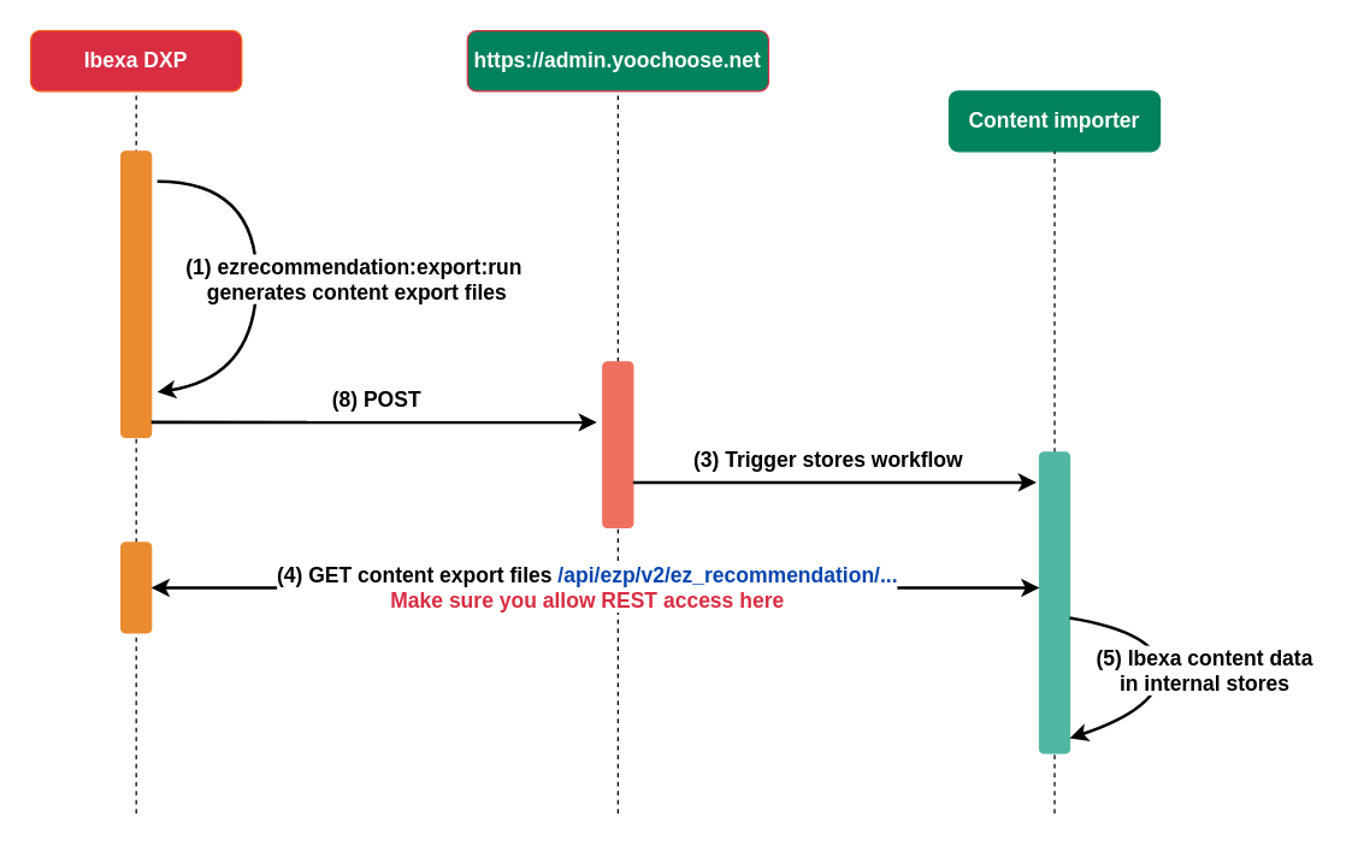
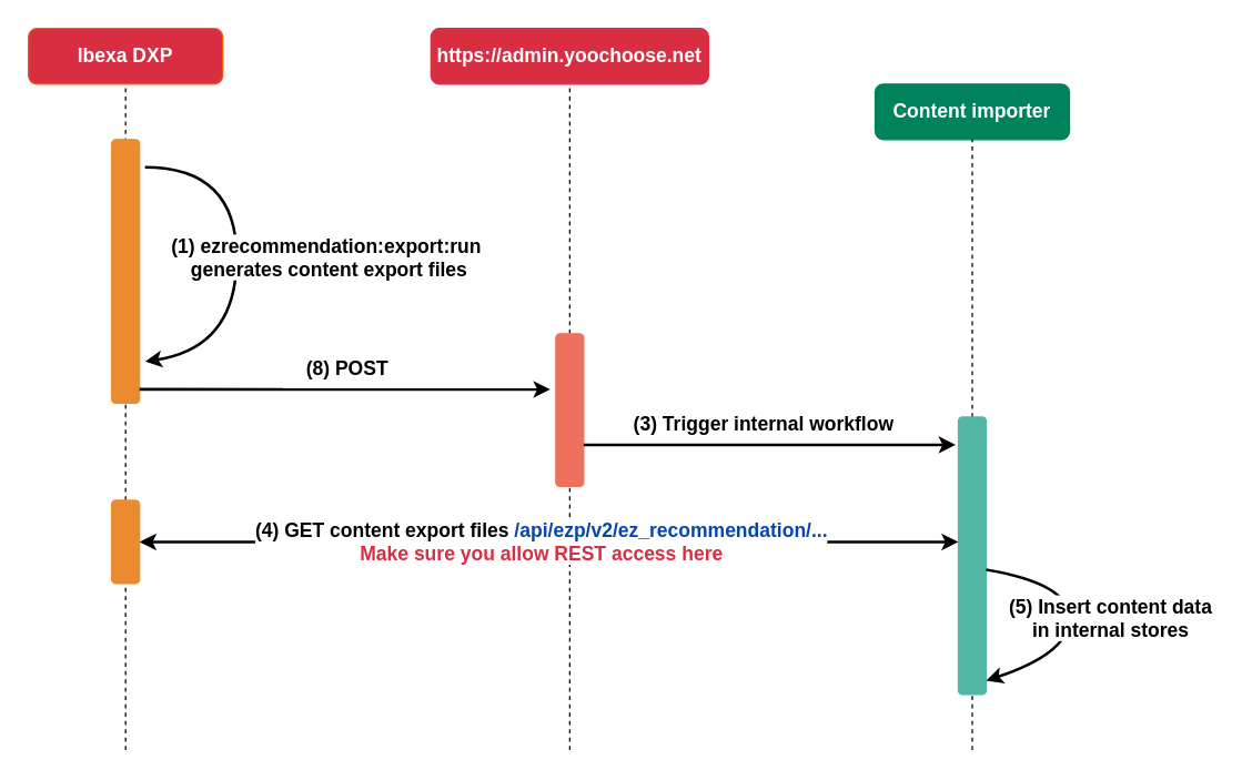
  <mxCell id="0" />
  <mxCell id="1" parent="0" />
  <mxCell id="2" value="Ibexa DXP" style="rounded=1;whiteSpace=wrap;html=1;fontSize=14;fontStyle=1;fillColor=#d92d42;strokeColor=#f15a10;fontColor=#FFFFFF;" parent="1" vertex="1"><mxGeometry x="20" y="20" width="140" height="40" as="geometry" /></mxCell>
- <mxCell id="3" value="&lt;font style=&quot;font-size: 14px&quot;&gt;https://admin.yoochoose.net&lt;/font&gt;" style="rounded=1;whiteSpace=wrap;html=1;fontSize=14;fontStyle=1;fillColor=#00825c;strokeColor=#d92d42;fontColor=#FFFFFF;" parent="1" vertex="1"><mxGeometry x="310" y="20" width="200" height="40" as="geometry" /></mxCell>
+ <mxCell id="3" value="&lt;font style=&quot;font-size: 14px&quot;&gt;https://admin.yoochoose.net&lt;/font&gt;" style="rounded=1;whiteSpace=wrap;html=1;fontSize=14;fontStyle=1;fillColor=#d92d42;strokeColor=#d92d42;fontColor=#FFFFFF;" parent="1" vertex="1"><mxGeometry x="310" y="20" width="200" height="40" as="geometry" /></mxCell>
  <mxCell id="4" value="Content importer" style="rounded=1;whiteSpace=wrap;html=1;fontSize=14;fontStyle=1;fillColor=#00825c;strokeColor=#00825c;fontColor=#FFFFFF;" parent="1" vertex="1"><mxGeometry x="630" y="60" width="140" height="40" as="geometry" /></mxCell>
  <mxCell id="5" value="" style="endArrow=none;dashed=1;html=1;" parent="1" source="16" edge="1"><mxGeometry width="50" height="50" relative="1" as="geometry"><mxPoint x="90" y="540" as="sourcePoint" /><mxPoint x="90" y="60" as="targetPoint" /></mxGeometry></mxCell>
  <mxCell id="6" value="" style="endArrow=none;dashed=1;html=1;" parent="1" source="11" edge="1"><mxGeometry width="50" height="50" relative="1" as="geometry"><mxPoint x="410" y="540" as="sourcePoint" /><mxPoint x="410" y="60" as="targetPoint" /></mxGeometry></mxCell>
  <mxCell id="7" value="" style="endArrow=none;dashed=1;html=1;entryX=0.5;entryY=1;" parent="1" source="13" target="4" edge="1"><mxGeometry width="50" height="50" relative="1" as="geometry"><mxPoint x="700" y="540" as="sourcePoint" /><mxPoint x="700" y="60" as="targetPoint" /><Array as="points"><mxPoint x="700" y="180" /></Array></mxGeometry></mxCell>
  <mxCell id="8" value="" style="rounded=1;whiteSpace=wrap;html=1;fillColor=#e98b2e;strokeColor=#e98b2e;" parent="1" vertex="1"><mxGeometry x="80" y="100" width="20" height="190" as="geometry" /></mxCell>
  <mxCell id="9" value="" style="curved=1;endArrow=classic;html=1;entryX=1.2;entryY=0.842;entryPerimeter=0;strokeWidth=2;" parent="1" target="8" edge="1"><mxGeometry width="50" height="50" relative="1" as="geometry"><mxPoint x="104" y="120" as="sourcePoint" /><mxPoint x="150" y="60" as="targetPoint" /><Array as="points"><mxPoint x="170" y="120" /><mxPoint x="170" y="250" /></Array></mxGeometry></mxCell>
  <mxCell id="10" value="" style="endArrow=classic;html=1;strokeWidth=2;entryX=-0.2;entryY=0.364;entryPerimeter=0;" parent="1" target="11" edge="1"><mxGeometry width="50" height="50" relative="1" as="geometry"><mxPoint x="100" y="280" as="sourcePoint" /><mxPoint x="390" y="280" as="targetPoint" /></mxGeometry></mxCell>
  <mxCell id="11" value="" style="rounded=1;whiteSpace=wrap;html=1;fillColor=#EF705C;strokeColor=#EF705C;" parent="1" vertex="1"><mxGeometry x="400" y="240" width="20" height="110" as="geometry" /></mxCell>
  <mxCell id="12" value="" style="endArrow=none;dashed=1;html=1;" parent="1" target="11" edge="1"><mxGeometry width="50" height="50" relative="1" as="geometry"><mxPoint x="410" y="540" as="sourcePoint" /><mxPoint x="410" y="60" as="targetPoint" /></mxGeometry></mxCell>
  <mxCell id="13" value="" style="rounded=1;whiteSpace=wrap;html=1;fillColor=#51B6A4;strokeColor=#51B6A4;" parent="1" vertex="1"><mxGeometry x="690" y="300" width="20" height="200" as="geometry" /></mxCell>
  <mxCell id="14" value="" style="endArrow=none;dashed=1;html=1;entryX=0.5;entryY=1;" parent="1" target="13" edge="1"><mxGeometry width="50" height="50" relative="1" as="geometry"><mxPoint x="700" y="540" as="sourcePoint" /><mxPoint x="700" y="60" as="targetPoint" /></mxGeometry></mxCell>
  <mxCell id="15" value="" style="curved=1;endArrow=classic;html=1;entryX=1;entryY=0.95;entryPerimeter=0;strokeWidth=2;" parent="1" target="13" edge="1"><mxGeometry width="50" height="50" relative="1" as="geometry"><mxPoint x="710" y="410" as="sourcePoint" /><mxPoint x="710" y="540" as="targetPoint" /><Array as="points"><mxPoint x="770" y="420" /><mxPoint x="770" y="470" /></Array></mxGeometry></mxCell>
  <mxCell id="16" value="" style="rounded=1;whiteSpace=wrap;html=1;fillColor=#e98b2e;strokeColor=#e98b2e;" parent="1" vertex="1"><mxGeometry x="80" y="360" width="20" height="60" as="geometry" /></mxCell>
  <mxCell id="17" value="" style="endArrow=none;dashed=1;html=1;" parent="1" target="16" edge="1"><mxGeometry width="50" height="50" relative="1" as="geometry"><mxPoint x="90" y="540" as="sourcePoint" /><mxPoint x="90" y="60" as="targetPoint" /></mxGeometry></mxCell>
  <mxCell id="18" value="" style="endArrow=classic;html=1;strokeWidth=2;" parent="1" edge="1"><mxGeometry width="50" height="50" relative="1" as="geometry"><mxPoint x="270" y="390" as="sourcePoint" /><mxPoint x="100" y="390" as="targetPoint" /></mxGeometry></mxCell>
  <mxCell id="19" value="" style="endArrow=classic;html=1;strokeWidth=2;entryX=0;entryY=0.45;entryPerimeter=0;" parent="1" target="13" edge="1"><mxGeometry width="50" height="50" relative="1" as="geometry"><mxPoint x="270" y="390" as="sourcePoint" /><mxPoint x="510" y="340" as="targetPoint" /></mxGeometry></mxCell>
  <mxCell id="20" value="" style="endArrow=classic;html=1;strokeWidth=2;entryX=-0.1;entryY=0.1;entryPerimeter=0;" parent="1" target="13" edge="1"><mxGeometry width="50" height="50" relative="1" as="geometry"><mxPoint x="420" y="320" as="sourcePoint" /><mxPoint x="470" y="270" as="targetPoint" /></mxGeometry></mxCell>
  <mxCell id="21" value="&lt;font&gt;&lt;b&gt;(1) ezrecommendation:export:run&lt;/b&gt;&lt;br&gt;&lt;b&gt;&amp;nbsp;generates content export files&lt;/b&gt;&lt;/font&gt;" style="text;html=1;strokeColor=none;fillColor=none;align=center;verticalAlign=middle;whiteSpace=wrap;rounded=0;fontSize=14;labelBackgroundColor=#ffffff;" parent="1" vertex="1"><mxGeometry x="100" y="150" width="270" height="70" as="geometry" /></mxCell>
  <mxCell id="22" value="(8) POST" style="text;html=1;strokeColor=none;fillColor=none;align=center;verticalAlign=middle;whiteSpace=wrap;rounded=0;labelBackgroundColor=#ffffff;fontSize=14;fontStyle=1" parent="1" vertex="1"><mxGeometry x="120" y="250" width="260" height="30" as="geometry" /></mxCell>
- <mxCell id="23" value="(3) Trigger stores workflow" style="text;html=1;strokeColor=none;fillColor=none;align=center;verticalAlign=middle;whiteSpace=wrap;rounded=0;labelBackgroundColor=#ffffff;fontSize=14;fontStyle=1" parent="1" vertex="1"><mxGeometry x="420" y="295" width="260" height="20" as="geometry" /></mxCell>
- <mxCell id="24" value="(5) Ibexa content data in internal stores" style="text;html=1;strokeColor=none;fillColor=none;align=center;verticalAlign=middle;whiteSpace=wrap;rounded=0;labelBackgroundColor=#ffffff;fontSize=14;fontStyle=1" parent="1" vertex="1"><mxGeometry x="720" y="400" width="160" height="90" as="geometry" /></mxCell>
+ <mxCell id="23" value="(3) Trigger internal workflow" style="text;html=1;strokeColor=none;fillColor=none;align=center;verticalAlign=middle;whiteSpace=wrap;rounded=0;labelBackgroundColor=#ffffff;fontSize=14;fontStyle=1" parent="1" vertex="1"><mxGeometry x="420" y="295" width="260" height="20" as="geometry" /></mxCell>
+ <mxCell id="24" value="(5) Insert content data in internal stores" style="text;html=1;strokeColor=none;fillColor=none;align=center;verticalAlign=middle;whiteSpace=wrap;rounded=0;labelBackgroundColor=#ffffff;fontSize=14;fontStyle=1" parent="1" vertex="1"><mxGeometry x="720" y="400" width="160" height="90" as="geometry" /></mxCell>
  <mxCell id="25" value="(4) GET content export files &lt;font color=&quot;#0645ad&quot;&gt;/api/ezp/v2/ez_recommendation/...&lt;/font&gt;&lt;br&gt;&lt;font color=&quot;#d92d42&quot;&gt;Make sure you allow REST access here&lt;/font&gt;" style="text;html=1;strokeColor=none;fillColor=none;align=center;verticalAlign=middle;whiteSpace=wrap;rounded=0;labelBackgroundColor=#ffffff;fontSize=14;fontStyle=1" parent="1" vertex="1"><mxGeometry x="140" y="360" width="500" height="60" as="geometry" /></mxCell>
